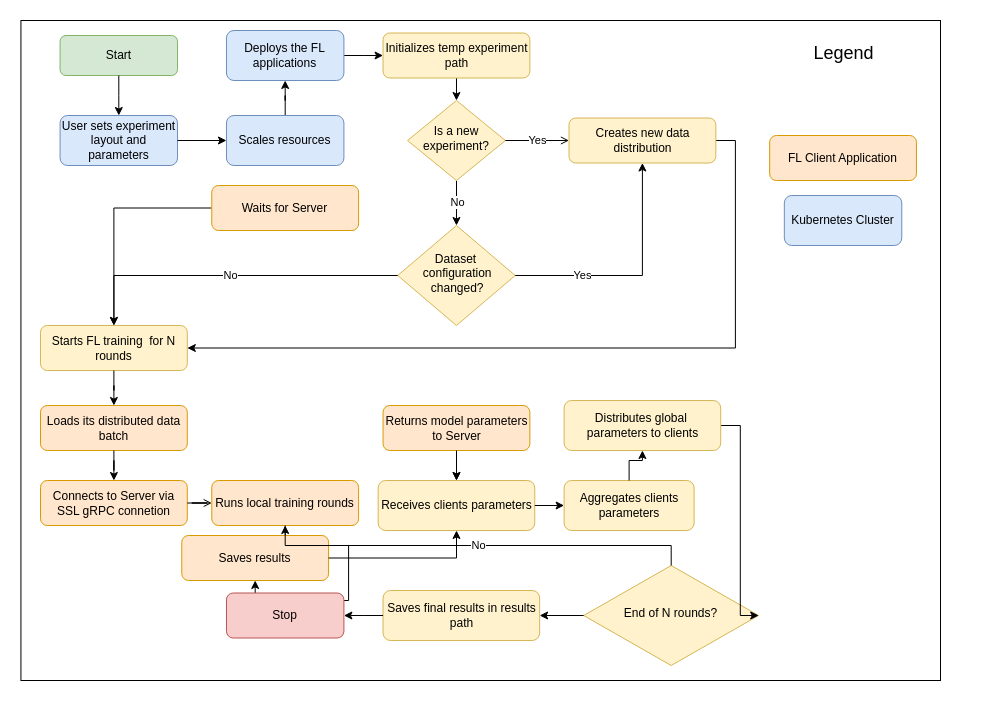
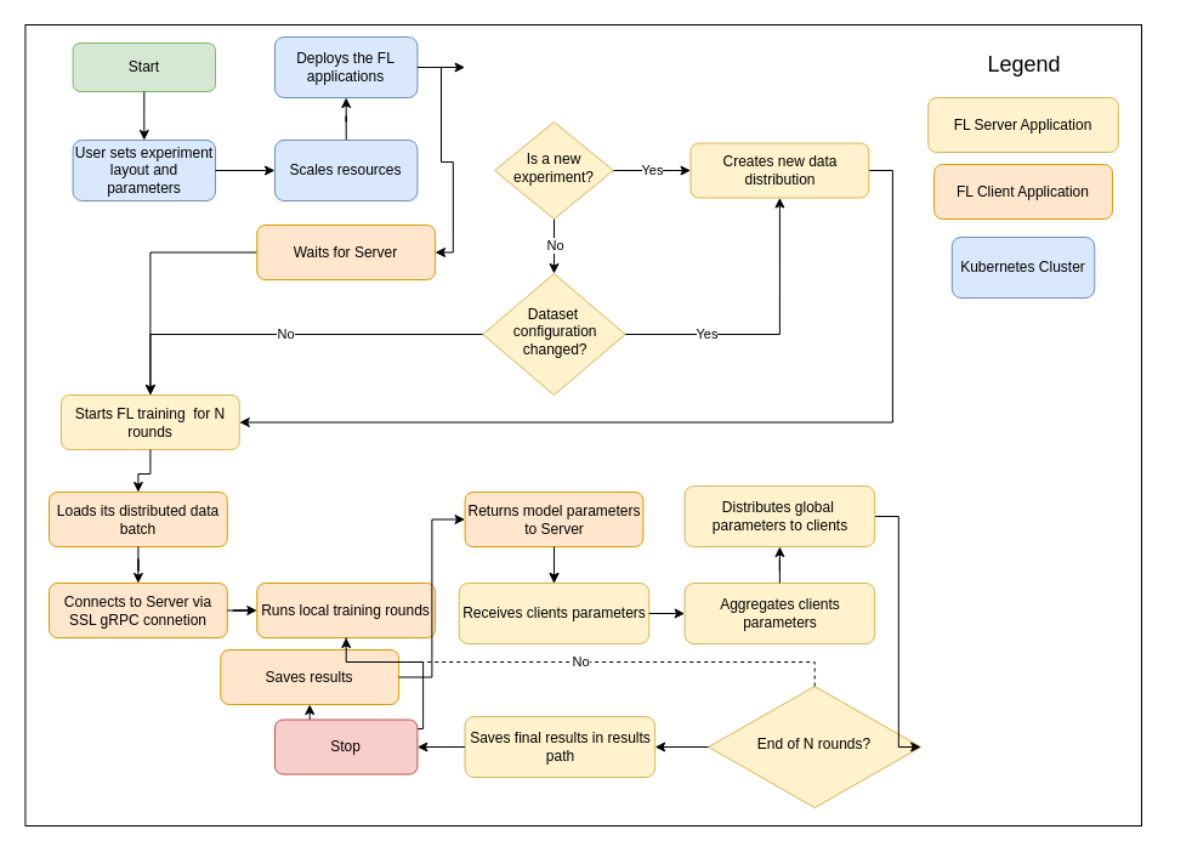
  <mxCell id="0" />
  <mxCell id="1" parent="0" />
  <mxCell id="2" value="" style="group" connectable="0" vertex="1" parent="1"><mxGeometry x="40" y="30" width="920" height="650" as="geometry" /></mxCell>
  <mxCell id="3" value="" style="rounded=0;whiteSpace=wrap;html=1;" vertex="1" parent="2"><mxGeometry x="-19.57" y="-10" width="919.57" height="660" as="geometry" /></mxCell>
  <mxCell id="4" value="Start" style="rounded=1;whiteSpace=wrap;html=1;fontSize=12;glass=0;strokeWidth=1;shadow=0;fillColor=#d5e8d4;strokeColor=#82b366;" vertex="1" parent="2"><mxGeometry x="19.574" y="5" width="117.447" height="40" as="geometry" /></mxCell>
  <mxCell id="5" value="User sets experiment layout and parameters" style="rounded=1;whiteSpace=wrap;html=1;fontSize=12;glass=0;strokeWidth=1;shadow=0;fillColor=#dae8fc;strokeColor=#6c8ebf;" vertex="1" parent="2"><mxGeometry x="19.574" y="85" width="117.447" height="50" as="geometry" /></mxCell>
  <mxCell id="6" style="edgeStyle=orthogonalEdgeStyle;rounded=0;orthogonalLoop=1;jettySize=auto;html=1;entryX=0.5;entryY=0;entryDx=0;entryDy=0;" edge="1" parent="2" source="4" target="5"><mxGeometry relative="1" as="geometry" /></mxCell>
  <mxCell id="7" value="No" style="edgeStyle=orthogonalEdgeStyle;rounded=0;orthogonalLoop=1;jettySize=auto;html=1;" edge="1" parent="2" source="8"><mxGeometry relative="1" as="geometry"><mxPoint x="415.957" y="195" as="targetPoint" /></mxGeometry></mxCell>
  <mxCell id="8" value="Is a new experiment?" style="rhombus;whiteSpace=wrap;html=1;shadow=0;fontFamily=Helvetica;fontSize=12;align=center;strokeWidth=1;spacing=6;spacingTop=-4;fillColor=#fff2cc;strokeColor=#d6b656;" vertex="1" parent="2"><mxGeometry x="367.021" y="70" width="97.872" height="80" as="geometry" /></mxCell>
  <mxCell id="9" value="Dataset&lt;br&gt;&amp;nbsp;configuration&lt;br&gt;&amp;nbsp;changed?" style="rhombus;whiteSpace=wrap;html=1;shadow=0;fontFamily=Helvetica;fontSize=12;align=center;strokeWidth=1;spacing=6;spacingTop=-4;fillColor=#fff2cc;strokeColor=#d6b656;" vertex="1" parent="2"><mxGeometry x="357.234" y="195" width="117.447" height="100" as="geometry" /></mxCell>
  <mxCell id="10" style="edgeStyle=orthogonalEdgeStyle;rounded=0;orthogonalLoop=1;jettySize=auto;html=1;entryX=0;entryY=0.5;entryDx=0;entryDy=0;" edge="1" parent="2" source="11"><mxGeometry relative="1" as="geometry"><mxPoint x="342.553" y="25" as="targetPoint" /></mxGeometry></mxCell>
  <mxCell id="11" value="Deploys the FL applications" style="rounded=1;whiteSpace=wrap;html=1;fontSize=12;glass=0;strokeWidth=1;shadow=0;fillColor=#dae8fc;strokeColor=#6c8ebf;" vertex="1" parent="2"><mxGeometry x="185.957" width="117.447" height="50" as="geometry" /></mxCell>
  <mxCell id="12" style="edgeStyle=orthogonalEdgeStyle;rounded=0;orthogonalLoop=1;jettySize=auto;html=1;entryX=0.5;entryY=1;entryDx=0;entryDy=0;" edge="1" parent="2" source="13" target="11"><mxGeometry relative="1" as="geometry" /></mxCell>
  <mxCell id="13" value="Scales resources" style="rounded=1;whiteSpace=wrap;html=1;fontSize=12;glass=0;strokeWidth=1;shadow=0;fillColor=#dae8fc;strokeColor=#6c8ebf;" vertex="1" parent="2"><mxGeometry x="185.957" y="85" width="117.447" height="50" as="geometry" /></mxCell>
  <mxCell id="14" style="edgeStyle=orthogonalEdgeStyle;rounded=0;orthogonalLoop=1;jettySize=auto;html=1;exitX=1;exitY=0.5;exitDx=0;exitDy=0;entryX=0;entryY=0.5;entryDx=0;entryDy=0;" edge="1" parent="2" source="5" target="13"><mxGeometry relative="1" as="geometry" /></mxCell>
- <mxCell id="15" style="edgeStyle=orthogonalEdgeStyle;rounded=0;orthogonalLoop=1;jettySize=auto;html=1;entryX=0.5;entryY=0;entryDx=0;entryDy=0;" edge="1" parent="2" source="16" target="8"><mxGeometry relative="1" as="geometry" /></mxCell>
- <mxCell id="16" value="Initializes temp experiment path" style="rounded=1;whiteSpace=wrap;html=1;fontSize=12;glass=0;strokeWidth=1;shadow=0;fillColor=#fff2cc;strokeColor=#d6b656;" vertex="1" parent="2"><mxGeometry x="342.553" y="2.5" width="146.809" height="45" as="geometry" /></mxCell>
- <mxCell id="17" value="Starts FL training&amp;nbsp; for N rounds" style="rounded=1;whiteSpace=wrap;html=1;fontSize=12;glass=0;strokeWidth=1;shadow=0;fillColor=#fff2cc;strokeColor=#d6b656;" vertex="1" parent="2"><mxGeometry y="295" width="146.809" height="45" as="geometry" /></mxCell>
+ <mxCell id="17" value="Starts FL training&amp;nbsp; for N rounds" style="rounded=1;whiteSpace=wrap;html=1;fontSize=12;glass=0;strokeWidth=1;shadow=0;fillColor=#fff2cc;strokeColor=#d6b656;" vertex="1" parent="2"><mxGeometry x="10" y="295" width="146.809" height="45" as="geometry" /></mxCell>
  <mxCell id="18" value="No" style="edgeStyle=orthogonalEdgeStyle;rounded=0;orthogonalLoop=1;jettySize=auto;html=1;exitX=0;exitY=0.5;exitDx=0;exitDy=0;entryX=0.5;entryY=0;entryDx=0;entryDy=0;" edge="1" parent="2" source="9" target="17"><mxGeometry relative="1" as="geometry" /></mxCell>
  <mxCell id="19" style="edgeStyle=orthogonalEdgeStyle;rounded=0;orthogonalLoop=1;jettySize=auto;html=1;entryX=1;entryY=0.5;entryDx=0;entryDy=0;" edge="1" parent="2" source="20" target="17"><mxGeometry relative="1" as="geometry"><Array as="points"><mxPoint x="694.894" y="110" /><mxPoint x="694.894" y="318" /></Array></mxGeometry></mxCell>
  <mxCell id="20" value="Creates new data distribution" style="rounded=1;whiteSpace=wrap;html=1;fontSize=12;glass=0;strokeWidth=1;shadow=0;fillColor=#fff2cc;strokeColor=#d6b656;" vertex="1" parent="2"><mxGeometry x="528.511" y="87.5" width="146.809" height="45" as="geometry" /></mxCell>
- <mxCell id="21" value="Yes" style="edgeStyle=orthogonalEdgeStyle;rounded=0;orthogonalLoop=1;jettySize=auto;html=1;entryX=0;entryY=0.5;entryDx=0;entryDy=0;endArrow=open;" edge="1" parent="2" source="8" target="20"><mxGeometry relative="1" as="geometry" /></mxCell>
+ <mxCell id="21" value="Yes" style="edgeStyle=orthogonalEdgeStyle;rounded=0;orthogonalLoop=1;jettySize=auto;html=1;entryX=0;entryY=0.5;entryDx=0;entryDy=0;" edge="1" parent="2" source="8" target="20"><mxGeometry relative="1" as="geometry" /></mxCell>
  <mxCell id="22" value="Yes" style="edgeStyle=orthogonalEdgeStyle;rounded=0;orthogonalLoop=1;jettySize=auto;html=1;entryX=0.5;entryY=1;entryDx=0;entryDy=0;" edge="1" parent="2" source="9" target="20"><mxGeometry x="-0.441" relative="1" as="geometry"><mxPoint as="offset" /></mxGeometry></mxCell>
  <mxCell id="23" style="edgeStyle=orthogonalEdgeStyle;rounded=0;orthogonalLoop=1;jettySize=auto;html=1;entryX=0.5;entryY=0;entryDx=0;entryDy=0;" edge="1" parent="2" source="24" target="17"><mxGeometry relative="1" as="geometry" /></mxCell>
  <mxCell id="24" value="Waits for Server" style="rounded=1;whiteSpace=wrap;html=1;fontSize=12;glass=0;strokeWidth=1;shadow=0;fillColor=#ffe6cc;strokeColor=#d79b00;" vertex="1" parent="2"><mxGeometry x="171.277" y="155" width="146.809" height="45" as="geometry" /></mxCell>
+ <mxCell id="25" style="edgeStyle=orthogonalEdgeStyle;rounded=0;orthogonalLoop=1;jettySize=auto;html=1;entryX=1;entryY=0.5;entryDx=0;entryDy=0;" edge="1" parent="2" source="11" target="24"><mxGeometry relative="1" as="geometry"><Array as="points"><mxPoint x="322.979" y="25" /><mxPoint x="322.979" y="103" /><mxPoint x="332.766" y="103" /><mxPoint x="332.766" y="178" /></Array></mxGeometry></mxCell>
  <mxCell id="26" value="Loads its distributed data batch" style="rounded=1;whiteSpace=wrap;html=1;fontSize=12;glass=0;strokeWidth=1;shadow=0;fillColor=#ffe6cc;strokeColor=#d79b00;" vertex="1" parent="2"><mxGeometry y="375" width="146.809" height="45" as="geometry" /></mxCell>
  <mxCell id="27" style="edgeStyle=orthogonalEdgeStyle;rounded=0;orthogonalLoop=1;jettySize=auto;html=1;entryX=0.5;entryY=0;entryDx=0;entryDy=0;" edge="1" parent="2" source="17" target="26"><mxGeometry relative="1" as="geometry" /></mxCell>
  <mxCell id="28" value="Connects to Server via SSL gRPC connetion" style="rounded=1;whiteSpace=wrap;html=1;fontSize=12;glass=0;strokeWidth=1;shadow=0;fillColor=#ffe6cc;strokeColor=#d79b00;" vertex="1" parent="2"><mxGeometry y="450" width="146.809" height="45" as="geometry" /></mxCell>
  <mxCell id="29" style="edgeStyle=orthogonalEdgeStyle;rounded=0;orthogonalLoop=1;jettySize=auto;html=1;entryX=0.5;entryY=0;entryDx=0;entryDy=0;" edge="1" parent="2" source="26" target="28"><mxGeometry relative="1" as="geometry" /></mxCell>
  <mxCell id="30" value="End of N rounds?" style="rhombus;whiteSpace=wrap;html=1;shadow=0;fontFamily=Helvetica;fontSize=12;align=center;strokeWidth=1;spacing=6;spacingTop=-4;fillColor=#fff2cc;strokeColor=#d6b656;" vertex="1" parent="2"><mxGeometry x="543.191" y="535" width="175" height="100" as="geometry" /></mxCell>
  <mxCell id="31" value="Runs local training rounds" style="rounded=1;whiteSpace=wrap;html=1;fontSize=12;glass=0;strokeWidth=1;shadow=0;fillColor=#ffe6cc;strokeColor=#d79b00;" vertex="1" parent="2"><mxGeometry x="171.277" y="450" width="146.809" height="45" as="geometry" /></mxCell>
- <mxCell id="32" style="edgeStyle=orthogonalEdgeStyle;rounded=0;orthogonalLoop=1;jettySize=auto;html=1;endArrow=open;" edge="1" parent="2" source="28" target="31"><mxGeometry relative="1" as="geometry" /></mxCell>
- <mxCell id="33" value="No" style="edgeStyle=orthogonalEdgeStyle;rounded=0;orthogonalLoop=1;jettySize=auto;html=1;exitX=0.5;exitY=0;exitDx=0;exitDy=0;entryX=0.5;entryY=1;entryDx=0;entryDy=0;" edge="1" parent="2" source="30" target="31"><mxGeometry relative="1" as="geometry" /></mxCell>
+ <mxCell id="32" style="edgeStyle=orthogonalEdgeStyle;rounded=0;orthogonalLoop=1;jettySize=auto;html=1;" edge="1" parent="2" source="28" target="31"><mxGeometry relative="1" as="geometry" /></mxCell>
+ <mxCell id="33" value="No" style="edgeStyle=orthogonalEdgeStyle;rounded=0;orthogonalLoop=1;jettySize=auto;html=1;exitX=0.5;exitY=0;exitDx=0;exitDy=0;entryX=0.5;entryY=1;entryDx=0;entryDy=0;dashed=1;" edge="1" parent="2" source="30" target="31"><mxGeometry relative="1" as="geometry" /></mxCell>
  <mxCell id="34" value="Saves results" style="rounded=1;whiteSpace=wrap;html=1;fontSize=12;glass=0;strokeWidth=1;shadow=0;fillColor=#ffe6cc;strokeColor=#d79b00;" vertex="1" parent="2"><mxGeometry x="141.277" y="505" width="146.809" height="45" as="geometry" /></mxCell>
  <mxCell id="35" style="edgeStyle=orthogonalEdgeStyle;rounded=0;orthogonalLoop=1;jettySize=auto;html=1;entryX=0.5;entryY=1;entryDx=0;entryDy=0;" edge="1" parent="2" source="31" target="34"><mxGeometry relative="1" as="geometry" /></mxCell>
  <mxCell id="36" style="edgeStyle=orthogonalEdgeStyle;rounded=0;orthogonalLoop=1;jettySize=auto;html=1;entryX=0.5;entryY=0;entryDx=0;entryDy=0;" edge="1" parent="2" source="37"><mxGeometry relative="1" as="geometry"><mxPoint x="415.957" y="450" as="targetPoint" /></mxGeometry></mxCell>
  <mxCell id="37" value="Returns model parameters to Server" style="rounded=1;whiteSpace=wrap;html=1;fontSize=12;glass=0;strokeWidth=1;shadow=0;fillColor=#ffe6cc;strokeColor=#d79b00;" vertex="1" parent="2"><mxGeometry x="342.553" y="375" width="146.809" height="45" as="geometry" /></mxCell>
- <mxCell id="38" style="edgeStyle=orthogonalEdgeStyle;rounded=0;orthogonalLoop=1;jettySize=auto;html=1;" edge="1" parent="2" source="34" target="39"><mxGeometry relative="1" as="geometry"><mxPoint x="337.66" y="397.5" as="targetPoint" /></mxGeometry></mxCell>
+ <mxCell id="38" style="edgeStyle=orthogonalEdgeStyle;rounded=0;orthogonalLoop=1;jettySize=auto;html=1;entryX=0;entryY=0.5;entryDx=0;entryDy=0;" edge="1" parent="2" source="34" target="37"><mxGeometry relative="1" as="geometry"><mxPoint x="337.66" y="397.5" as="targetPoint" /></mxGeometry></mxCell>
  <mxCell id="39" value="Receives clients parameters" style="rounded=1;whiteSpace=wrap;html=1;fontSize=12;glass=0;strokeWidth=1;shadow=0;fillColor=#fff2cc;strokeColor=#d6b656;" vertex="1" parent="2"><mxGeometry x="337.66" y="450" width="156.596" height="50" as="geometry" /></mxCell>
  <mxCell id="40" value="" style="edgeStyle=orthogonalEdgeStyle;rounded=0;orthogonalLoop=1;jettySize=auto;html=1;" edge="1" parent="2" source="37" target="39"><mxGeometry relative="1" as="geometry" /></mxCell>
- <mxCell id="41" value="Aggregates clients parameters" style="rounded=1;whiteSpace=wrap;html=1;fontSize=12;glass=0;strokeWidth=1;shadow=0;fillColor=#fff2cc;strokeColor=#d6b656;" vertex="1" parent="2"><mxGeometry x="523.617" y="450" width="130" height="50" as="geometry" /></mxCell>
+ <mxCell id="41" value="Aggregates clients parameters" style="rounded=1;whiteSpace=wrap;html=1;fontSize=12;glass=0;strokeWidth=1;shadow=0;fillColor=#fff2cc;strokeColor=#d6b656;" vertex="1" parent="2"><mxGeometry x="523.617" y="450" width="156.596" height="50" as="geometry" /></mxCell>
  <mxCell id="42" style="edgeStyle=orthogonalEdgeStyle;rounded=0;orthogonalLoop=1;jettySize=auto;html=1;entryX=0;entryY=0.5;entryDx=0;entryDy=0;" edge="1" parent="2" source="39" target="41"><mxGeometry relative="1" as="geometry" /></mxCell>
  <mxCell id="43" style="edgeStyle=orthogonalEdgeStyle;rounded=0;orthogonalLoop=1;jettySize=auto;html=1;entryX=1;entryY=0.5;entryDx=0;entryDy=0;" edge="1" parent="2" source="44" target="30"><mxGeometry relative="1" as="geometry"><Array as="points"><mxPoint x="699.787" y="395" /><mxPoint x="699.787" y="585" /></Array></mxGeometry></mxCell>
  <mxCell id="44" value="Distributes global&amp;nbsp; parameters to clients" style="rounded=1;whiteSpace=wrap;html=1;fontSize=12;glass=0;strokeWidth=1;shadow=0;fillColor=#fff2cc;strokeColor=#d6b656;" vertex="1" parent="2"><mxGeometry x="523.617" y="370" width="156.596" height="50" as="geometry" /></mxCell>
  <mxCell id="45" style="edgeStyle=orthogonalEdgeStyle;rounded=0;orthogonalLoop=1;jettySize=auto;html=1;entryX=0.5;entryY=1;entryDx=0;entryDy=0;" edge="1" parent="2" source="41" target="44"><mxGeometry relative="1" as="geometry" /></mxCell>
  <mxCell id="46" value="Saves final results in results path" style="rounded=1;whiteSpace=wrap;html=1;fontSize=12;glass=0;strokeWidth=1;shadow=0;fillColor=#fff2cc;strokeColor=#d6b656;" vertex="1" parent="2"><mxGeometry x="342.553" y="560" width="156.596" height="50" as="geometry" /></mxCell>
  <mxCell id="47" style="edgeStyle=orthogonalEdgeStyle;rounded=0;orthogonalLoop=1;jettySize=auto;html=1;entryX=1;entryY=0.5;entryDx=0;entryDy=0;" edge="1" parent="2" source="30" target="46"><mxGeometry relative="1" as="geometry"><mxPoint x="508.936" y="585" as="targetPoint" /></mxGeometry></mxCell>
  <mxCell id="48" value="Stop" style="rounded=1;whiteSpace=wrap;html=1;fontSize=12;glass=0;strokeWidth=1;shadow=0;fillColor=#f8cecc;strokeColor=#b85450;" vertex="1" parent="2"><mxGeometry x="185.957" y="562.5" width="117.447" height="45" as="geometry" /></mxCell>
  <mxCell id="49" style="edgeStyle=orthogonalEdgeStyle;rounded=0;orthogonalLoop=1;jettySize=auto;html=1;entryX=1;entryY=0.5;entryDx=0;entryDy=0;" edge="1" parent="2" source="46" target="48"><mxGeometry relative="1" as="geometry" /></mxCell>
  <mxCell id="50" value="Legend" style="text;html=1;align=center;verticalAlign=middle;resizable=0;points=[];autosize=1;strokeColor=none;fillColor=none;fontSize=18;" vertex="1" parent="2"><mxGeometry x="763.404" y="2.5" width="80" height="40" as="geometry" /></mxCell>
+ <mxCell id="51" value="FL Server Application" style="rounded=1;whiteSpace=wrap;html=1;fontSize=12;glass=0;strokeWidth=1;shadow=0;fillColor=#fff2cc;strokeColor=#d6b656;" vertex="1" parent="2"><mxGeometry x="724.255" y="50" width="156.596" height="45" as="geometry" /></mxCell>
  <mxCell id="52" value="Kubernetes Cluster" style="rounded=1;whiteSpace=wrap;html=1;fontSize=12;glass=0;strokeWidth=1;shadow=0;fillColor=#dae8fc;strokeColor=#6c8ebf;" vertex="1" parent="2"><mxGeometry x="743.83" y="165" width="117.447" height="50" as="geometry" /></mxCell>
  <mxCell id="53" value="FL Client Application" style="rounded=1;whiteSpace=wrap;html=1;fontSize=12;glass=0;strokeWidth=1;shadow=0;fillColor=#ffe6cc;strokeColor=#d79b00;" vertex="1" parent="2"><mxGeometry x="729.149" y="105" width="146.809" height="45" as="geometry" /></mxCell>
